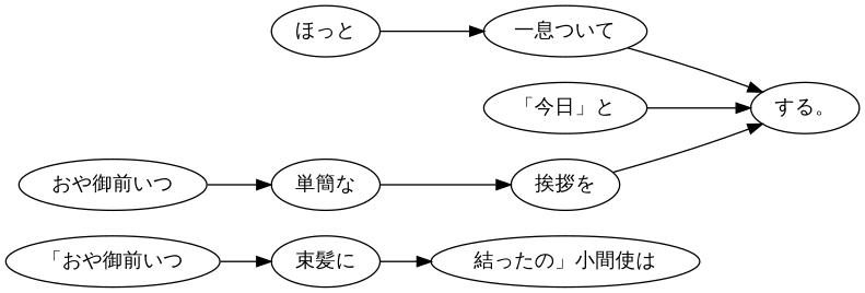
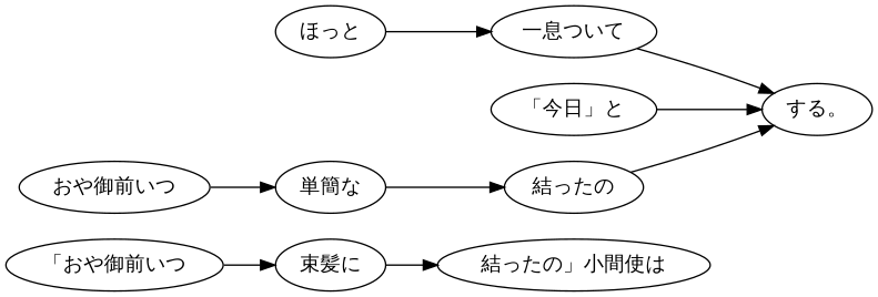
  digraph {
    fontname="PT Serif"
    rankdir=LR
    node [fontname="PT Serif"]
    edge [fontname="PT Serif"]
    n1 [label="「おや御前いつ"]
    n2 [label="束髪に"]
    n3 [label="結ったの」小間使は"]
    n4 [label="する。"]
    n5 [label="ほっと"]
    n6 [label="一息ついて"]
    n7 [label="「今日」と"]
    n8 [label="おや御前いつ"]
    n9 [label="単簡な"]
-   n10 [label="挨拶を"]
+   n10 [label="結ったの"]
    n1 -> n2
    n2 -> n3
    n5 -> n6
    n6 -> n4
    n7 -> n4
    n8 -> n9
    n9 -> n10
    n10 -> n4
  }
